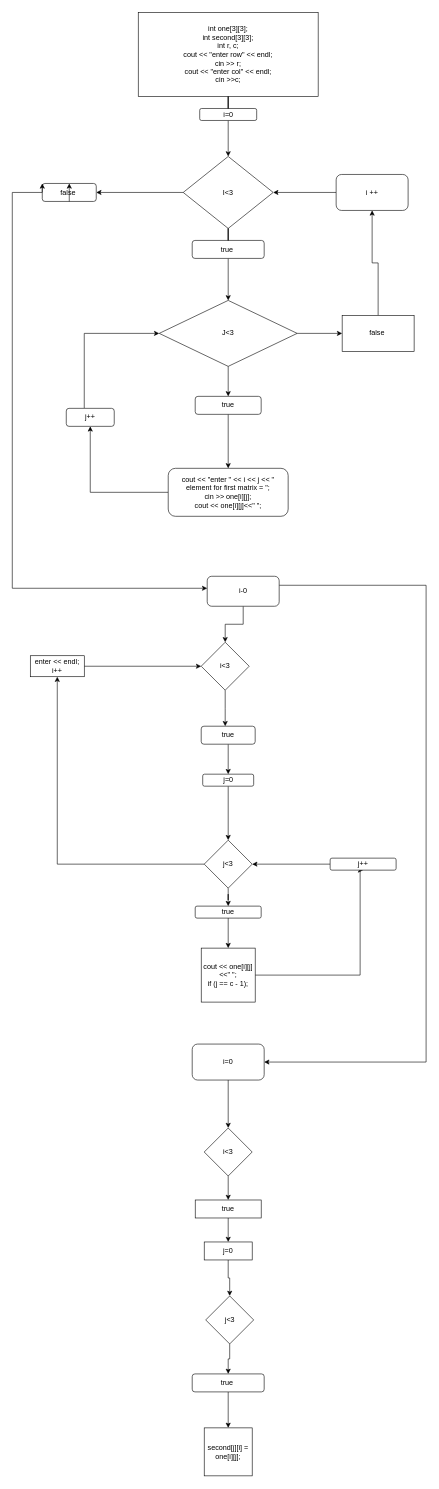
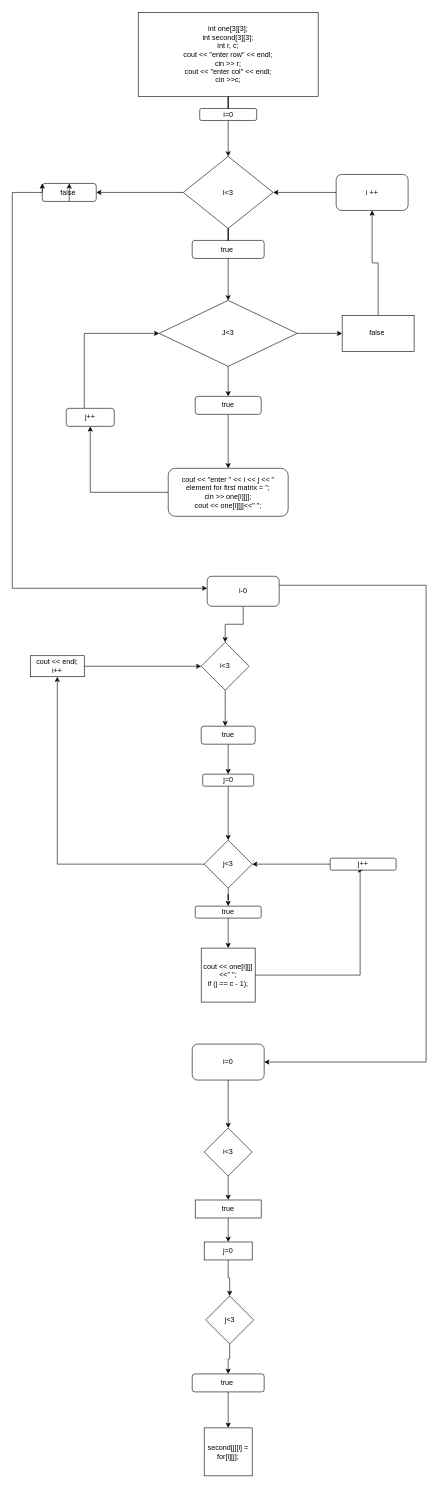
  <mxCell id="0" />
  <mxCell id="1" parent="0" />
  <mxCell id="2" style="edgeStyle=orthogonalEdgeStyle;rounded=0;orthogonalLoop=1;jettySize=auto;html=1;startArrow=none;" edge="1" parent="1" source="7" target="6"><mxGeometry relative="1" as="geometry" /></mxCell>
  <mxCell id="3" value="&lt;div&gt;int one[3][3];&lt;/div&gt;&lt;div&gt;&lt;span&gt;&#09;&lt;/span&gt;int second[3][3];&lt;/div&gt;&lt;div&gt;&lt;span&gt;&#09;&lt;/span&gt;int r, c;&lt;/div&gt;&lt;div&gt;&lt;span&gt;&#09;&lt;/span&gt;cout &amp;lt;&amp;lt; &quot;enter row&quot; &amp;lt;&amp;lt; endl;&lt;/div&gt;&lt;div&gt;&lt;span&gt;&#09;&lt;/span&gt;cin &amp;gt;&amp;gt; r;&lt;/div&gt;&lt;div&gt;&lt;span&gt;&#09;&lt;/span&gt;cout &amp;lt;&amp;lt; &quot;enter col&quot; &amp;lt;&amp;lt; endl;&lt;/div&gt;&lt;div&gt;&lt;span&gt;&#09;&lt;/span&gt;cin &amp;gt;&amp;gt;c;&lt;/div&gt;" style="rounded=0;whiteSpace=wrap;html=1;" vertex="1" parent="1"><mxGeometry x="230" y="20" width="300" height="140" as="geometry" /></mxCell>
  <mxCell id="4" style="edgeStyle=orthogonalEdgeStyle;rounded=0;orthogonalLoop=1;jettySize=auto;html=1;entryX=0.5;entryY=0;entryDx=0;entryDy=0;startArrow=none;" edge="1" parent="1" source="12" target="11"><mxGeometry relative="1" as="geometry" /></mxCell>
  <mxCell id="5" style="edgeStyle=orthogonalEdgeStyle;rounded=0;orthogonalLoop=1;jettySize=auto;html=1;entryX=1;entryY=0.5;entryDx=0;entryDy=0;" edge="1" parent="1" source="6" target="19"><mxGeometry relative="1" as="geometry" /></mxCell>
  <mxCell id="6" value="I&amp;lt;3" style="rhombus;whiteSpace=wrap;html=1;" vertex="1" parent="1"><mxGeometry x="305" y="260" width="150" height="120" as="geometry" /></mxCell>
  <mxCell id="7" value="i=0" style="rounded=1;whiteSpace=wrap;html=1;" vertex="1" parent="1"><mxGeometry x="332.5" y="180" width="95" height="20" as="geometry" /></mxCell>
  <mxCell id="8" value="" style="edgeStyle=orthogonalEdgeStyle;rounded=0;orthogonalLoop=1;jettySize=auto;html=1;endArrow=none;" edge="1" parent="1" source="3" target="7"><mxGeometry relative="1" as="geometry"><mxPoint x="380" y="160" as="sourcePoint" /><mxPoint x="380" y="260" as="targetPoint" /></mxGeometry></mxCell>
  <mxCell id="9" style="edgeStyle=orthogonalEdgeStyle;rounded=0;orthogonalLoop=1;jettySize=auto;html=1;entryX=0;entryY=0.5;entryDx=0;entryDy=0;" edge="1" parent="1" source="11" target="15"><mxGeometry relative="1" as="geometry" /></mxCell>
  <mxCell id="10" style="edgeStyle=orthogonalEdgeStyle;rounded=0;orthogonalLoop=1;jettySize=auto;html=1;entryX=0.5;entryY=0;entryDx=0;entryDy=0;" edge="1" parent="1" source="11" target="21"><mxGeometry relative="1" as="geometry" /></mxCell>
  <mxCell id="11" value="J&amp;lt;3" style="rhombus;whiteSpace=wrap;html=1;" vertex="1" parent="1"><mxGeometry x="265" y="500" width="230" height="110" as="geometry" /></mxCell>
  <mxCell id="12" value="true&amp;nbsp;" style="rounded=1;whiteSpace=wrap;html=1;" vertex="1" parent="1"><mxGeometry x="320" y="400" width="120" height="30" as="geometry" /></mxCell>
  <mxCell id="13" value="" style="edgeStyle=orthogonalEdgeStyle;rounded=0;orthogonalLoop=1;jettySize=auto;html=1;entryX=0.5;entryY=0;entryDx=0;entryDy=0;endArrow=none;" edge="1" parent="1" source="6" target="12"><mxGeometry relative="1" as="geometry"><mxPoint x="380" y="380" as="sourcePoint" /><mxPoint x="380" y="490" as="targetPoint" /></mxGeometry></mxCell>
  <mxCell id="14" style="edgeStyle=orthogonalEdgeStyle;rounded=0;orthogonalLoop=1;jettySize=auto;html=1;exitX=0.5;exitY=0;exitDx=0;exitDy=0;" edge="1" parent="1" source="15" target="17"><mxGeometry relative="1" as="geometry"><mxPoint x="619.857" y="370" as="targetPoint" /></mxGeometry></mxCell>
  <mxCell id="15" value="false&amp;nbsp;" style="rounded=0;whiteSpace=wrap;html=1;" vertex="1" parent="1"><mxGeometry x="570" y="525" width="120" height="60" as="geometry" /></mxCell>
  <mxCell id="16" style="edgeStyle=orthogonalEdgeStyle;rounded=0;orthogonalLoop=1;jettySize=auto;html=1;" edge="1" parent="1" source="17" target="6"><mxGeometry relative="1" as="geometry" /></mxCell>
  <mxCell id="17" value="i ++" style="rounded=1;whiteSpace=wrap;html=1;" vertex="1" parent="1"><mxGeometry x="559.997" y="290" width="120" height="60" as="geometry" /></mxCell>
  <mxCell id="18" style="edgeStyle=orthogonalEdgeStyle;rounded=0;orthogonalLoop=1;jettySize=auto;html=1;" edge="1" parent="1" source="19" target="30"><mxGeometry relative="1" as="geometry"><mxPoint x="300" y="975" as="targetPoint" /><Array as="points"><mxPoint x="20" y="320" /><mxPoint x="20" y="980" /></Array></mxGeometry></mxCell>
  <mxCell id="19" value="false&amp;nbsp;" style="rounded=1;whiteSpace=wrap;html=1;" vertex="1" parent="1"><mxGeometry x="70" y="305" width="90" height="30" as="geometry" /></mxCell>
  <mxCell id="20" style="edgeStyle=orthogonalEdgeStyle;rounded=0;orthogonalLoop=1;jettySize=auto;html=1;" edge="1" parent="1" source="21" target="25"><mxGeometry relative="1" as="geometry" /></mxCell>
  <mxCell id="21" value="true" style="rounded=1;whiteSpace=wrap;html=1;" vertex="1" parent="1"><mxGeometry x="325" y="660" width="110" height="30" as="geometry" /></mxCell>
  <mxCell id="22" style="edgeStyle=orthogonalEdgeStyle;rounded=0;orthogonalLoop=1;jettySize=auto;html=1;exitX=0.5;exitY=1;exitDx=0;exitDy=0;entryX=0.5;entryY=0;entryDx=0;entryDy=0;" edge="1" parent="1" source="19" target="19"><mxGeometry relative="1" as="geometry" /></mxCell>
  <mxCell id="23" style="edgeStyle=orthogonalEdgeStyle;rounded=0;orthogonalLoop=1;jettySize=auto;html=1;exitX=0;exitY=0.5;exitDx=0;exitDy=0;entryX=0;entryY=0;entryDx=0;entryDy=0;" edge="1" parent="1" source="19" target="19"><mxGeometry relative="1" as="geometry" /></mxCell>
  <mxCell id="24" style="edgeStyle=orthogonalEdgeStyle;rounded=0;orthogonalLoop=1;jettySize=auto;html=1;entryX=0.5;entryY=1;entryDx=0;entryDy=0;" edge="1" parent="1" source="25" target="27"><mxGeometry relative="1" as="geometry"><mxPoint x="30" y="730" as="targetPoint" /></mxGeometry></mxCell>
  <mxCell id="25" value="&lt;div&gt;cout &amp;lt;&amp;lt; &quot;enter &quot; &amp;lt;&amp;lt; i &amp;lt;&amp;lt; j &amp;lt;&amp;lt; &quot; element for first matrix = &quot;;&lt;/div&gt;&lt;div&gt;&lt;span&gt;&#09;&#09;&#09;&lt;/span&gt;cin &amp;gt;&amp;gt; one[i][j];&lt;/div&gt;&lt;div&gt;&lt;span&gt;&#09;&#09;&#09;&lt;/span&gt;cout &amp;lt;&amp;lt; one[i][j]&amp;lt;&amp;lt;&quot; &quot;;&lt;/div&gt;" style="rounded=1;whiteSpace=wrap;html=1;" vertex="1" parent="1"><mxGeometry x="280" y="780" width="200" height="80" as="geometry" /></mxCell>
  <mxCell id="26" style="edgeStyle=orthogonalEdgeStyle;rounded=0;orthogonalLoop=1;jettySize=auto;html=1;entryX=0;entryY=0.5;entryDx=0;entryDy=0;" edge="1" parent="1" source="27" target="11"><mxGeometry relative="1" as="geometry"><mxPoint x="110" y="460" as="targetPoint" /><Array as="points"><mxPoint x="140" y="555" /></Array></mxGeometry></mxCell>
  <mxCell id="27" value="j++" style="rounded=1;whiteSpace=wrap;html=1;" vertex="1" parent="1"><mxGeometry x="110" y="680" width="80" height="30" as="geometry" /></mxCell>
  <mxCell id="28" style="edgeStyle=orthogonalEdgeStyle;rounded=0;orthogonalLoop=1;jettySize=auto;html=1;entryX=0.5;entryY=0;entryDx=0;entryDy=0;" edge="1" parent="1" source="30" target="32"><mxGeometry relative="1" as="geometry" /></mxCell>
  <mxCell id="29" style="edgeStyle=orthogonalEdgeStyle;rounded=0;orthogonalLoop=1;jettySize=auto;html=1;entryX=1;entryY=0.5;entryDx=0;entryDy=0;" edge="1" parent="1" source="30" target="49"><mxGeometry relative="1" as="geometry"><mxPoint x="730" y="1915.714" as="targetPoint" /><Array as="points"><mxPoint x="710" y="975" /><mxPoint x="710" y="1770" /><mxPoint x="440" y="1770" /></Array></mxGeometry></mxCell>
  <mxCell id="30" value="i-0" style="rounded=1;whiteSpace=wrap;html=1;" vertex="1" parent="1"><mxGeometry x="345" y="960" width="120" height="50" as="geometry" /></mxCell>
  <mxCell id="31" style="edgeStyle=orthogonalEdgeStyle;rounded=0;orthogonalLoop=1;jettySize=auto;html=1;" edge="1" parent="1" source="32"><mxGeometry relative="1" as="geometry"><mxPoint x="375" y="1210" as="targetPoint" /></mxGeometry></mxCell>
  <mxCell id="32" value="i&amp;lt;3" style="rhombus;whiteSpace=wrap;html=1;" vertex="1" parent="1"><mxGeometry x="335" y="1070" width="80" height="80" as="geometry" /></mxCell>
  <mxCell id="33" style="edgeStyle=orthogonalEdgeStyle;rounded=0;orthogonalLoop=1;jettySize=auto;html=1;entryX=0.5;entryY=0;entryDx=0;entryDy=0;" edge="1" parent="1" source="34" target="36"><mxGeometry relative="1" as="geometry" /></mxCell>
  <mxCell id="34" value="true" style="rounded=1;whiteSpace=wrap;html=1;" vertex="1" parent="1"><mxGeometry x="335" y="1210" width="90" height="30" as="geometry" /></mxCell>
  <mxCell id="35" style="edgeStyle=orthogonalEdgeStyle;rounded=0;orthogonalLoop=1;jettySize=auto;html=1;" edge="1" parent="1" source="36" target="39"><mxGeometry relative="1" as="geometry" /></mxCell>
  <mxCell id="36" value="j=0" style="rounded=1;whiteSpace=wrap;html=1;" vertex="1" parent="1"><mxGeometry x="337.5" y="1290" width="85" height="20" as="geometry" /></mxCell>
  <mxCell id="37" style="edgeStyle=orthogonalEdgeStyle;rounded=0;orthogonalLoop=1;jettySize=auto;html=1;entryX=0.5;entryY=1;entryDx=0;entryDy=0;" edge="1" parent="1" source="39" target="41"><mxGeometry relative="1" as="geometry" /></mxCell>
  <mxCell id="38" style="edgeStyle=orthogonalEdgeStyle;rounded=0;orthogonalLoop=1;jettySize=auto;html=1;" edge="1" parent="1" source="39" target="43"><mxGeometry relative="1" as="geometry" /></mxCell>
  <mxCell id="39" value="j&amp;lt;3" style="rhombus;whiteSpace=wrap;html=1;" vertex="1" parent="1"><mxGeometry x="340" y="1400" width="80" height="80" as="geometry" /></mxCell>
  <mxCell id="40" style="edgeStyle=orthogonalEdgeStyle;rounded=0;orthogonalLoop=1;jettySize=auto;html=1;entryX=0;entryY=0.5;entryDx=0;entryDy=0;" edge="1" parent="1" source="41" target="32"><mxGeometry relative="1" as="geometry" /></mxCell>
- <mxCell id="41" value="enter &amp;lt;&amp;lt; endl;&lt;br&gt;i++" style="rounded=0;whiteSpace=wrap;html=1;" vertex="1" parent="1"><mxGeometry x="50" y="1092.5" width="90" height="35" as="geometry" /></mxCell>
+ <mxCell id="41" value="cout &amp;lt;&amp;lt; endl;&lt;br&gt;i++" style="rounded=0;whiteSpace=wrap;html=1;" vertex="1" parent="1"><mxGeometry x="50" y="1092.5" width="90" height="35" as="geometry" /></mxCell>
  <mxCell id="42" style="edgeStyle=orthogonalEdgeStyle;rounded=0;orthogonalLoop=1;jettySize=auto;html=1;entryX=0.5;entryY=0;entryDx=0;entryDy=0;" edge="1" parent="1" source="43" target="45"><mxGeometry relative="1" as="geometry" /></mxCell>
  <mxCell id="43" value="true" style="rounded=1;whiteSpace=wrap;html=1;" vertex="1" parent="1"><mxGeometry x="325" y="1510" width="110" height="20" as="geometry" /></mxCell>
  <mxCell id="44" style="edgeStyle=orthogonalEdgeStyle;rounded=0;orthogonalLoop=1;jettySize=auto;html=1;entryX=0.5;entryY=1;entryDx=0;entryDy=0;" edge="1" parent="1" source="45" target="47"><mxGeometry relative="1" as="geometry"><mxPoint x="610" y="1580" as="targetPoint" /><Array as="points"><mxPoint x="600" y="1625" /></Array></mxGeometry></mxCell>
  <mxCell id="45" value="cout &lt;&lt; one[i][j] &lt;&lt;&quot; &quot;;&#10;&#09;&#09;&#09;if (j == c - 1);" style="whiteSpace=wrap;html=1;aspect=fixed;" vertex="1" parent="1"><mxGeometry x="335" y="1580" width="90" height="90" as="geometry" /></mxCell>
  <mxCell id="46" style="edgeStyle=orthogonalEdgeStyle;rounded=0;orthogonalLoop=1;jettySize=auto;html=1;entryX=1;entryY=0.5;entryDx=0;entryDy=0;" edge="1" parent="1" source="47" target="39"><mxGeometry relative="1" as="geometry" /></mxCell>
  <mxCell id="47" value="j++" style="rounded=1;whiteSpace=wrap;html=1;" vertex="1" parent="1"><mxGeometry x="550" y="1430" width="110" height="20" as="geometry" /></mxCell>
  <mxCell id="48" style="edgeStyle=orthogonalEdgeStyle;rounded=0;orthogonalLoop=1;jettySize=auto;html=1;entryX=0.5;entryY=0;entryDx=0;entryDy=0;" edge="1" parent="1" source="49" target="51"><mxGeometry relative="1" as="geometry" /></mxCell>
  <mxCell id="49" value="i=0" style="rounded=1;whiteSpace=wrap;html=1;" vertex="1" parent="1"><mxGeometry x="320" y="1740" width="120" height="60" as="geometry" /></mxCell>
  <mxCell id="50" style="edgeStyle=orthogonalEdgeStyle;rounded=0;orthogonalLoop=1;jettySize=auto;html=1;" edge="1" parent="1" source="51" target="53"><mxGeometry relative="1" as="geometry"><mxPoint x="380" y="2030" as="targetPoint" /></mxGeometry></mxCell>
  <mxCell id="51" value="i&amp;lt;3" style="rhombus;whiteSpace=wrap;html=1;" vertex="1" parent="1"><mxGeometry x="340" y="1880" width="80" height="80" as="geometry" /></mxCell>
  <mxCell id="52" style="edgeStyle=orthogonalEdgeStyle;rounded=0;orthogonalLoop=1;jettySize=auto;html=1;entryX=0.5;entryY=0;entryDx=0;entryDy=0;" edge="1" parent="1" source="53" target="55"><mxGeometry relative="1" as="geometry" /></mxCell>
  <mxCell id="53" value="true" style="rounded=0;whiteSpace=wrap;html=1;" vertex="1" parent="1"><mxGeometry x="325" y="2000" width="110" height="30" as="geometry" /></mxCell>
  <mxCell id="54" style="edgeStyle=orthogonalEdgeStyle;rounded=0;orthogonalLoop=1;jettySize=auto;html=1;" edge="1" parent="1" source="55" target="57"><mxGeometry relative="1" as="geometry" /></mxCell>
  <mxCell id="55" value="j=0" style="rounded=0;whiteSpace=wrap;html=1;" vertex="1" parent="1"><mxGeometry x="340" y="2070" width="80" height="30" as="geometry" /></mxCell>
  <mxCell id="56" style="edgeStyle=orthogonalEdgeStyle;rounded=0;orthogonalLoop=1;jettySize=auto;html=1;entryX=0.5;entryY=0;entryDx=0;entryDy=0;" edge="1" parent="1" source="57" target="59"><mxGeometry relative="1" as="geometry" /></mxCell>
  <mxCell id="57" value="j&amp;lt;3" style="rhombus;whiteSpace=wrap;html=1;" vertex="1" parent="1"><mxGeometry x="342.5" y="2160" width="80" height="80" as="geometry" /></mxCell>
  <mxCell id="58" style="edgeStyle=orthogonalEdgeStyle;rounded=0;orthogonalLoop=1;jettySize=auto;html=1;entryX=0.5;entryY=0;entryDx=0;entryDy=0;" edge="1" parent="1" source="59" target="61"><mxGeometry relative="1" as="geometry" /></mxCell>
  <mxCell id="59" value="true&amp;nbsp;" style="rounded=1;whiteSpace=wrap;html=1;" vertex="1" parent="1"><mxGeometry x="320" y="2290" width="120" height="30" as="geometry" /></mxCell>
  <mxCell id="60" style="edgeStyle=orthogonalEdgeStyle;rounded=0;orthogonalLoop=1;jettySize=auto;html=1;exitX=0.5;exitY=1;exitDx=0;exitDy=0;" edge="1" parent="1" source="57" target="57"><mxGeometry relative="1" as="geometry" /></mxCell>
- <mxCell id="61" value="second[j][i] = one[i][j];" style="whiteSpace=wrap;html=1;aspect=fixed;" vertex="1" parent="1"><mxGeometry x="340" y="2380" width="80" height="80" as="geometry" /></mxCell>
+ <mxCell id="61" value="second[j][i] = for[i][j];" style="whiteSpace=wrap;html=1;aspect=fixed;" vertex="1" parent="1"><mxGeometry x="340" y="2380" width="80" height="80" as="geometry" /></mxCell>
